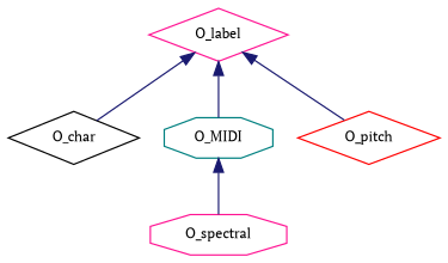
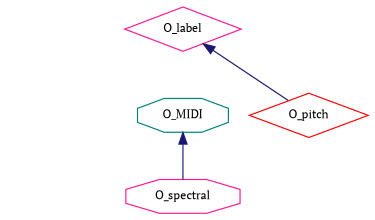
  digraph {
    fontname="PT Serif"
    rankdir=TB
    node [color=deeppink fontname="PT Serif" fontsize=10 shape=diamond]
    edge [color=midnightblue dir=back fontname="PT Serif" fontsize=10 labelfontname=FreeSans labelfontsize=10 style=solid]
    n1 [height=0.2 label=O_label width=0.4]
-   n2 [color=black height=0.2 label=O_char width=0.4]
    n3 [color=teal height=0.2 label=O_MIDI shape=octagon width=0.4]
    n4 [color=red height=0.2 label=O_pitch width=0.4]
    n5 [height=0.2 label=O_spectral shape=octagon width=0.4]
-   n1 -> n2
-   n1 -> n3
    n1 -> n4
    n3 -> n5
  }
